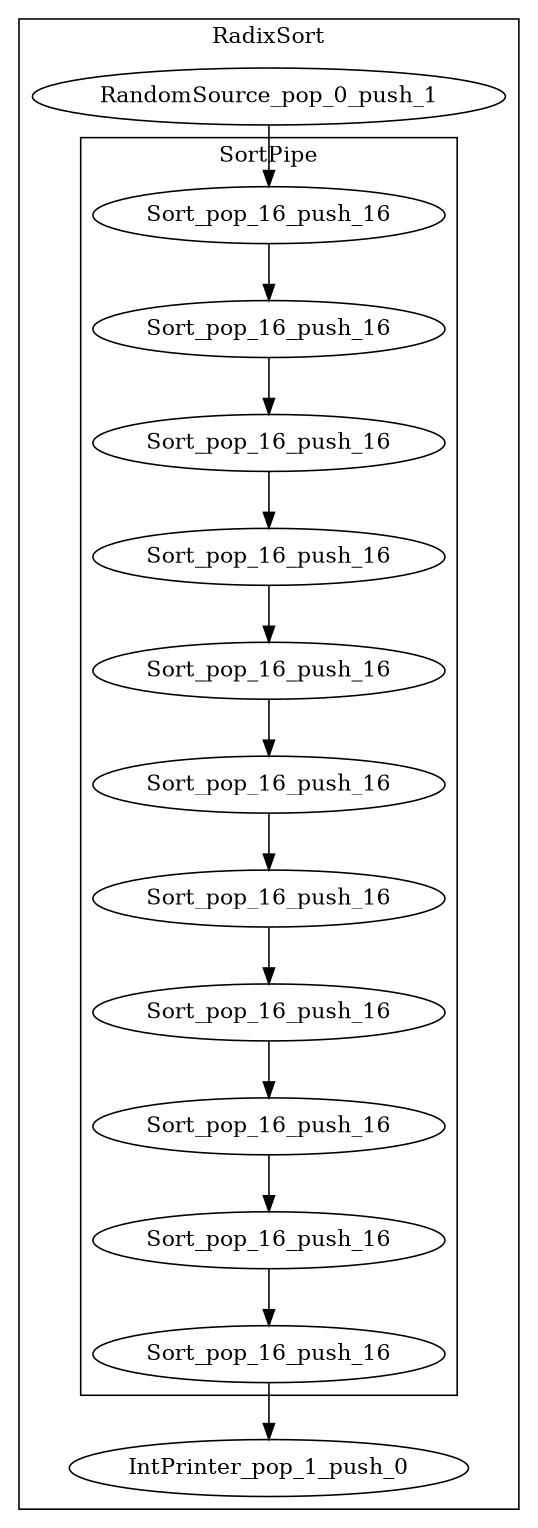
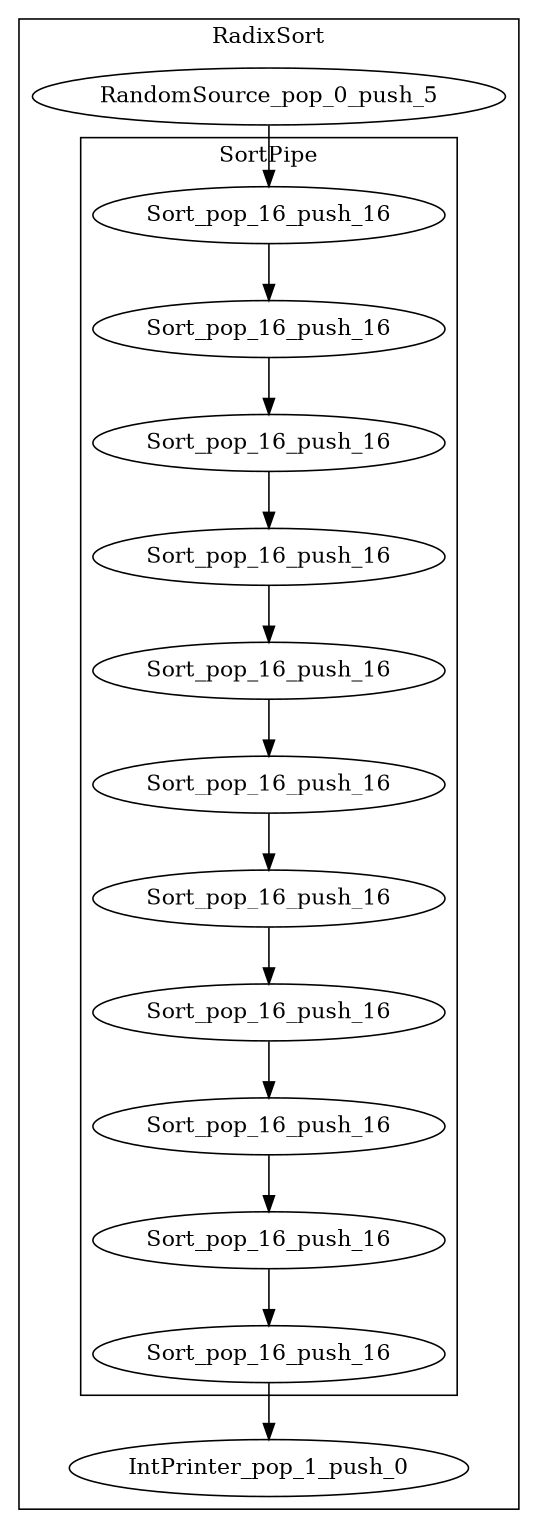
  digraph {
    n1 [label=Sort_pop_16_push_16]
    n2 [label=Sort_pop_16_push_16]
    n3 [label=Sort_pop_16_push_16]
    n4 [label=Sort_pop_16_push_16]
    n5 [label=Sort_pop_16_push_16]
    n6 [label=Sort_pop_16_push_16]
    n7 [label=Sort_pop_16_push_16]
    n8 [label=Sort_pop_16_push_16]
    n9 [label=Sort_pop_16_push_16]
    n10 [label=Sort_pop_16_push_16]
    n11 [label=Sort_pop_16_push_16]
-   n12 [label=RandomSource_pop_0_push_1]
+   n12 [label=RandomSource_pop_0_push_5]
    n13 [label=IntPrinter_pop_1_push_0]
    subgraph cluster_1 {
      label=RadixSort
      n12
      n13
      subgraph cluster_2 {
        label=SortPipe
        n1
        n2
        n3
        n4
        n5
        n6
        n7
        n8
        n9
        n10
        n11
      }
    }
    n1 -> n2
    n2 -> n4
    n3 -> n13
    n4 -> n5
    n5 -> n6
    n6 -> n7
    n7 -> n8
    n8 -> n9
    n9 -> n10
    n10 -> n11
    n11 -> n3
    n12 -> n1
  }
